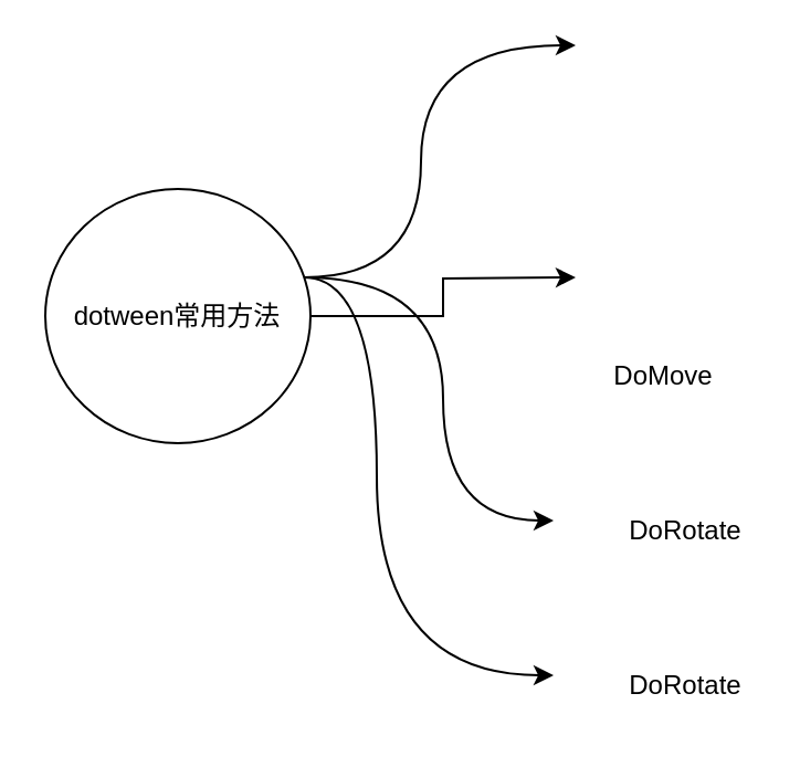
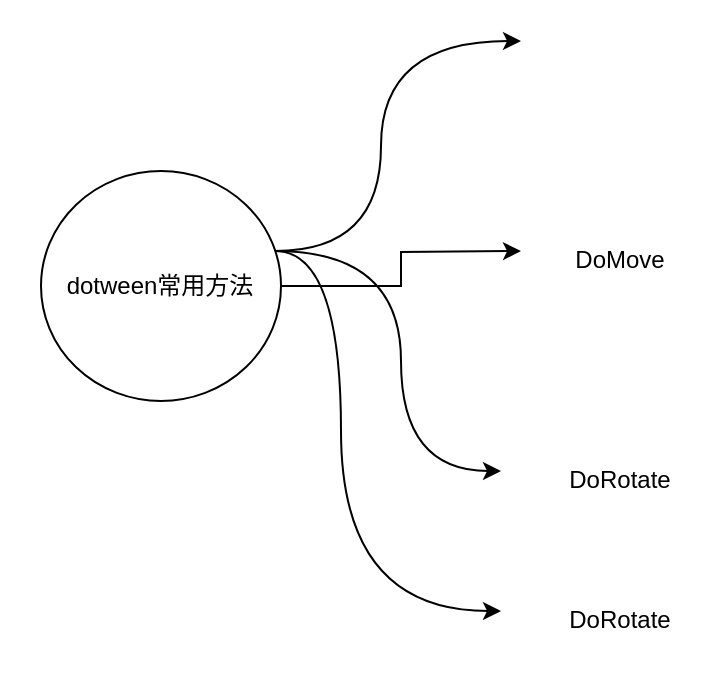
  <mxCell id="0" />
  <mxCell id="1" parent="0" />
  <mxCell id="2" style="edgeStyle=orthogonalEdgeStyle;rounded=0;orthogonalLoop=1;jettySize=auto;html=1;curved=1;" edge="1" parent="1" source="6"><mxGeometry relative="1" as="geometry"><mxPoint x="260" y="20" as="targetPoint" /><Array as="points"><mxPoint x="190" y="125" /><mxPoint x="190" y="20" /></Array></mxGeometry></mxCell>
  <mxCell id="3" style="edgeStyle=orthogonalEdgeStyle;rounded=0;orthogonalLoop=1;jettySize=auto;html=1;" edge="1" parent="1" source="6"><mxGeometry relative="1" as="geometry"><mxPoint x="260" y="125" as="targetPoint" /></mxGeometry></mxCell>
  <mxCell id="4" style="edgeStyle=orthogonalEdgeStyle;rounded=0;orthogonalLoop=1;jettySize=auto;html=1;curved=1;" edge="1" parent="1" source="6"><mxGeometry relative="1" as="geometry"><mxPoint x="250" y="235" as="targetPoint" /><Array as="points"><mxPoint x="200" y="125" /><mxPoint x="200" y="235" /></Array></mxGeometry></mxCell>
  <mxCell id="5" style="edgeStyle=orthogonalEdgeStyle;rounded=0;orthogonalLoop=1;jettySize=auto;html=1;curved=1;" edge="1" parent="1" source="6"><mxGeometry relative="1" as="geometry"><mxPoint x="250" y="305" as="targetPoint" /><Array as="points"><mxPoint x="170" y="125" /><mxPoint x="170" y="305" /></Array></mxGeometry></mxCell>
  <mxCell id="6" value="dotween常用方法" style="ellipse;whiteSpace=wrap;html=1;" vertex="1" parent="1"><mxGeometry x="20" y="85" width="120" height="115" as="geometry" /></mxCell>
- <mxCell id="7" value="DoMove" style="text;html=1;strokeColor=none;fillColor=none;align=center;verticalAlign=middle;whiteSpace=wrap;rounded=0;" vertex="1" parent="1"><mxGeometry x="270" y="155" width="60" height="30" as="geometry" /></mxCell>
+ <mxCell id="7" value="DoMove" style="text;html=1;strokeColor=none;fillColor=none;align=center;verticalAlign=middle;whiteSpace=wrap;rounded=0;" vertex="1" parent="1"><mxGeometry x="280" y="115" width="60" height="30" as="geometry" /></mxCell>
  <mxCell id="8" value="DoRotate" style="text;html=1;strokeColor=none;fillColor=none;align=center;verticalAlign=middle;whiteSpace=wrap;rounded=0;" vertex="1" parent="1"><mxGeometry x="280" y="225" width="60" height="30" as="geometry" /></mxCell>
  <mxCell id="9" value="DoRotate" style="text;html=1;strokeColor=none;fillColor=none;align=center;verticalAlign=middle;whiteSpace=wrap;rounded=0;" vertex="1" parent="1"><mxGeometry x="280" y="295" width="60" height="30" as="geometry" /></mxCell>
